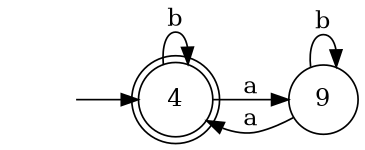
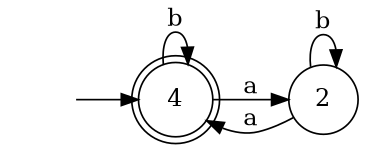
  digraph {
    rankdir=LR
    node [margin=0.1 shape=circle]
    n1 [label=4 margin=0 shape=doublecircle]
-   2 [label=9]
+   2
    " " [color=white width=0]
    n1 -> n1 [label=b]
    n1 -> 2 [label=a]
    2 -> n1 [label=a]
    2 -> 2 [label=b]
    " " -> n1
  }
